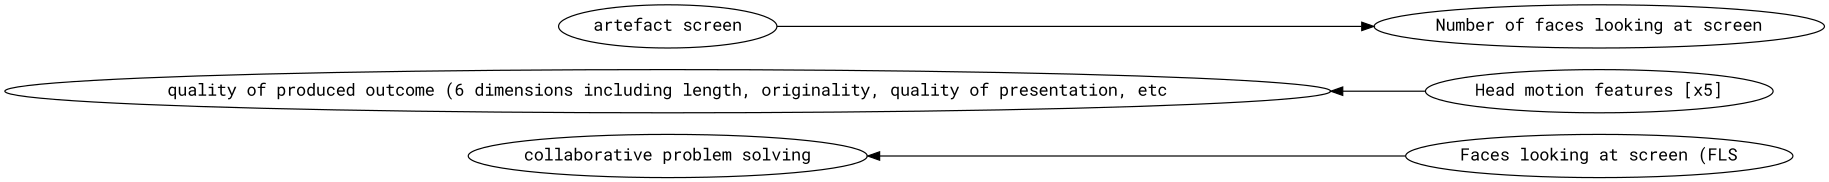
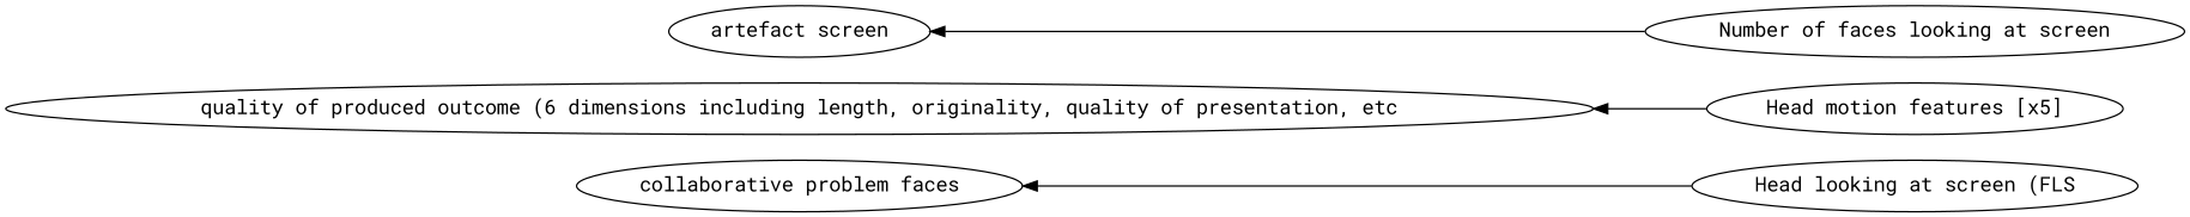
  digraph {
    fontname="Roboto Mono"
    rankdir=RL
    splines=true
    node [fontname="Roboto Mono"]
    edge [fontname="Roboto Mono"]
-   "Faces looking at screen (FLS"
+   "Faces looking at screen (FLS" [label="Head looking at screen (FLS"]
    "Head motion features [x5]"
    "Number of faces looking at screen"
    n4 [label="artefact screen"]
    "quality of produced outcome (6 dimensions including length, originality, quality of presentation, etc"
-   "collaborative problem solving"
+   "collaborative problem solving" [label="collaborative problem faces"]
    subgraph sub_1 {
      rank=same
      "Faces looking at screen (FLS"
      "Head motion features [x5]"
      "Number of faces looking at screen"
    }
    subgraph sub_2 {
      rank=same
      n4
      "quality of produced outcome (6 dimensions including length, originality, quality of presentation, etc"
      "collaborative problem solving"
    }
    "Faces looking at screen (FLS" -> "collaborative problem solving"
    "Head motion features [x5]" -> "quality of produced outcome (6 dimensions including length, originality, quality of presentation, etc"
-   n4 -> "Number of faces looking at screen"
+   "Number of faces looking at screen" -> n4
  }
